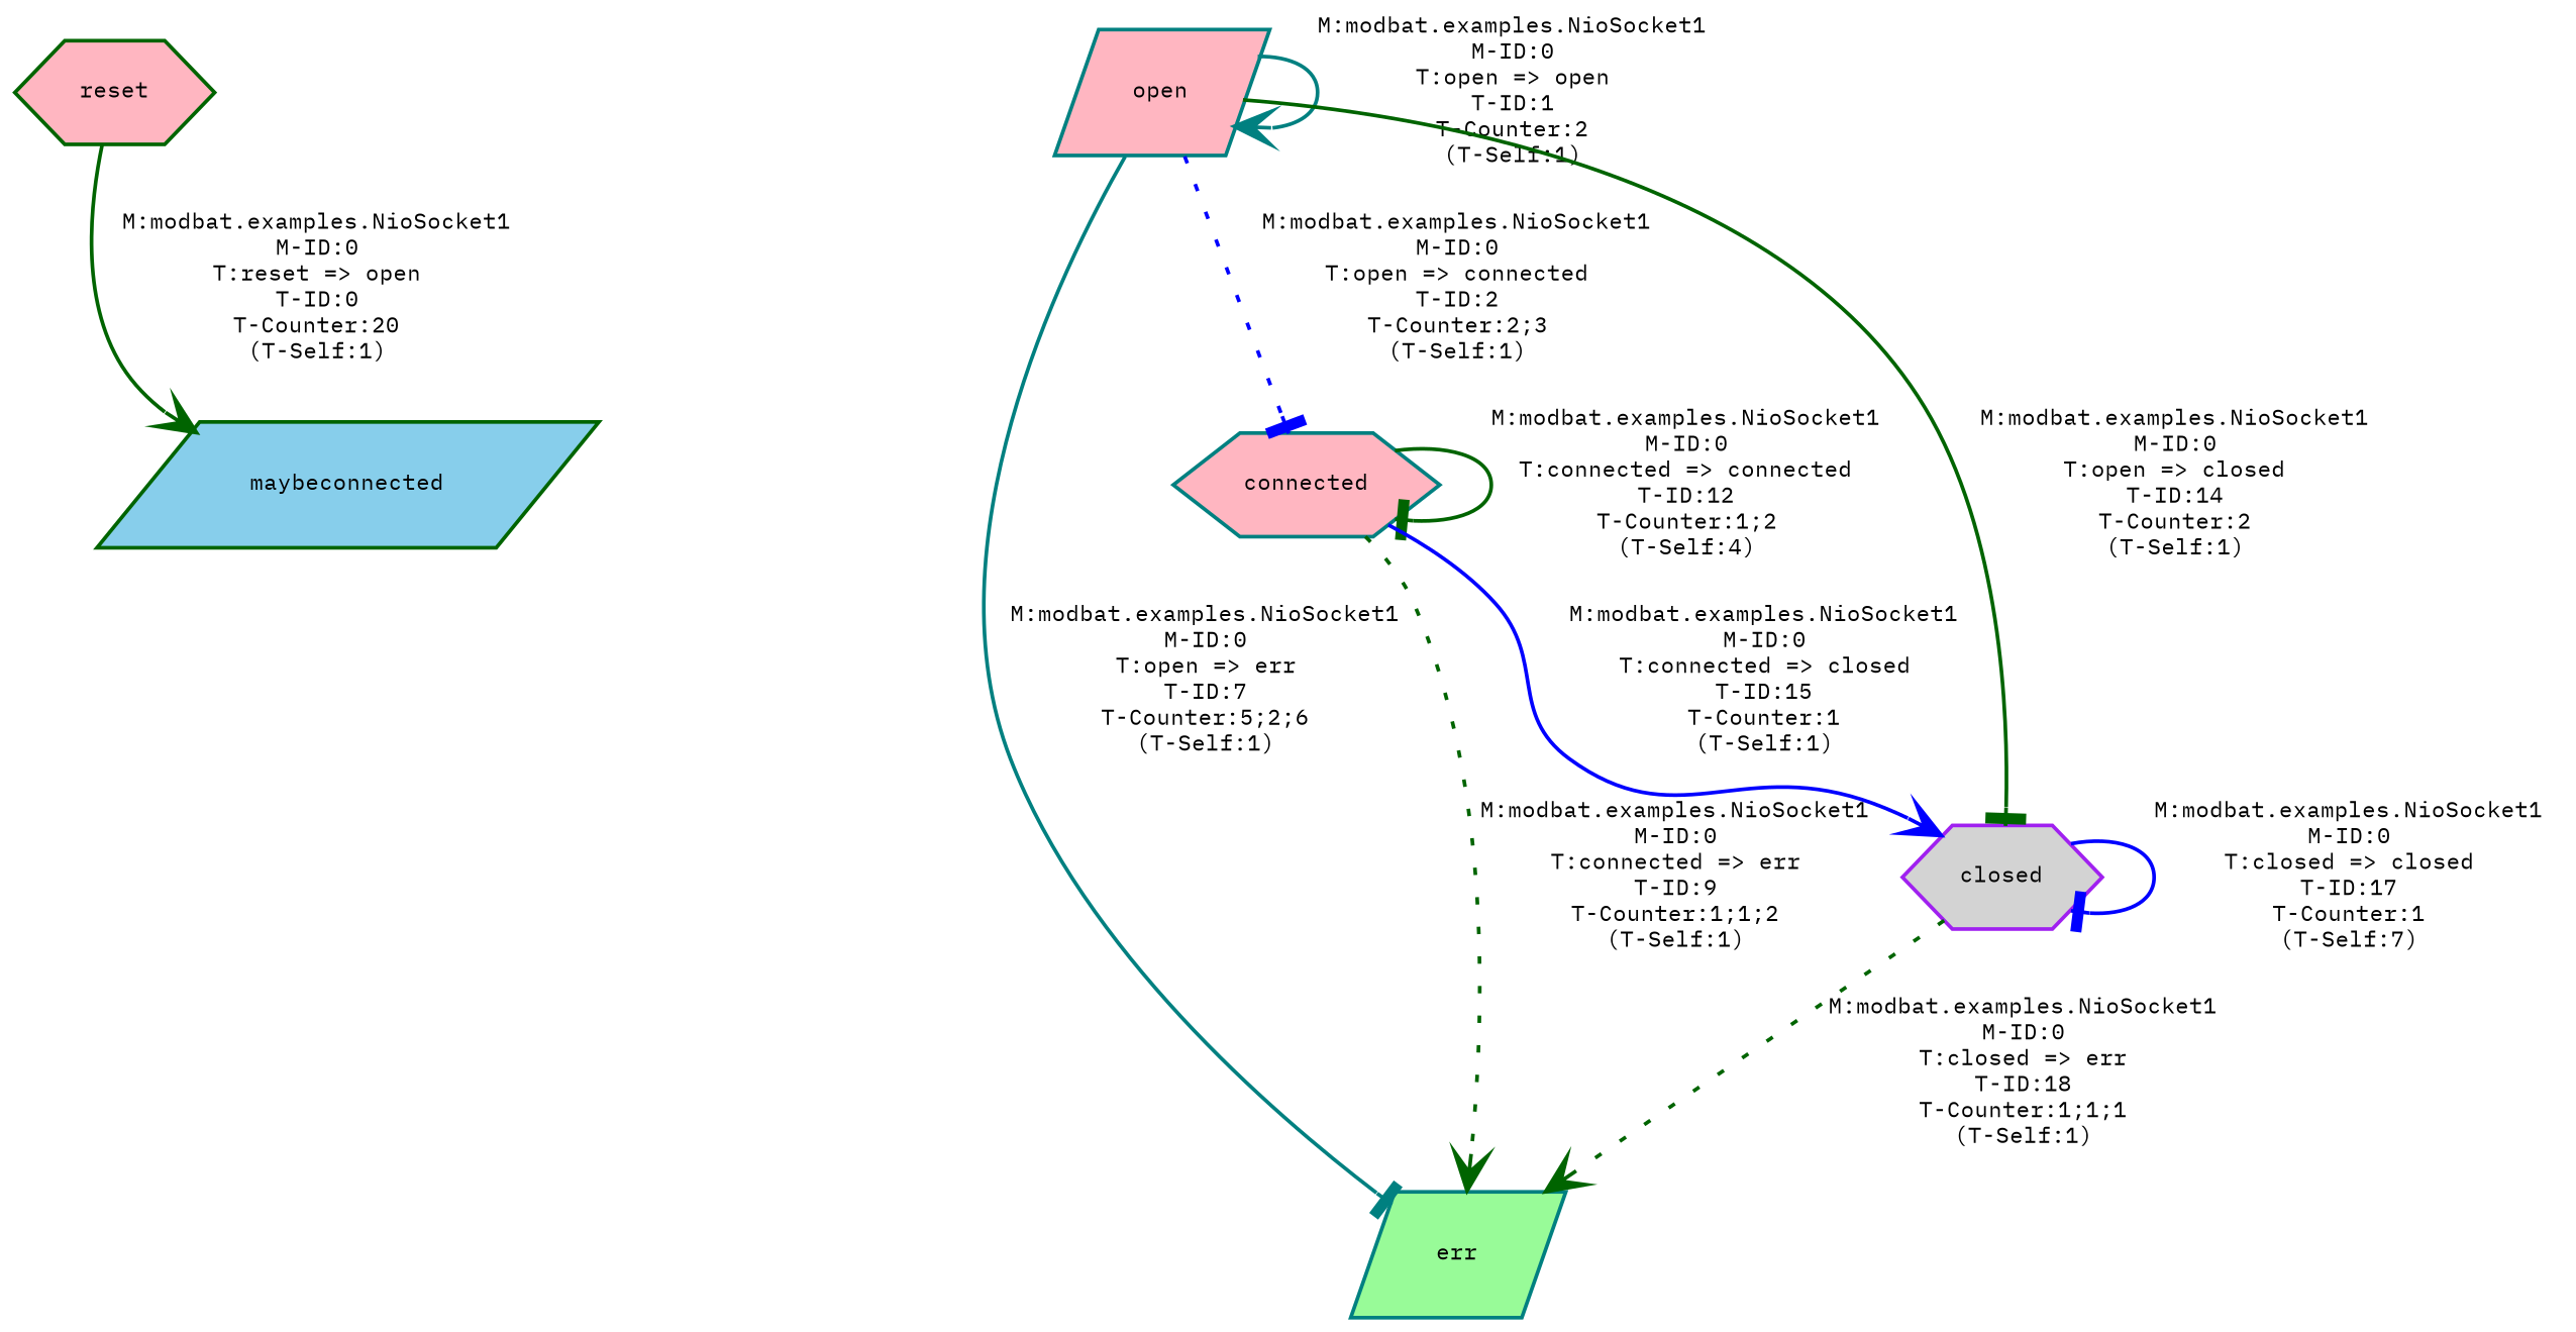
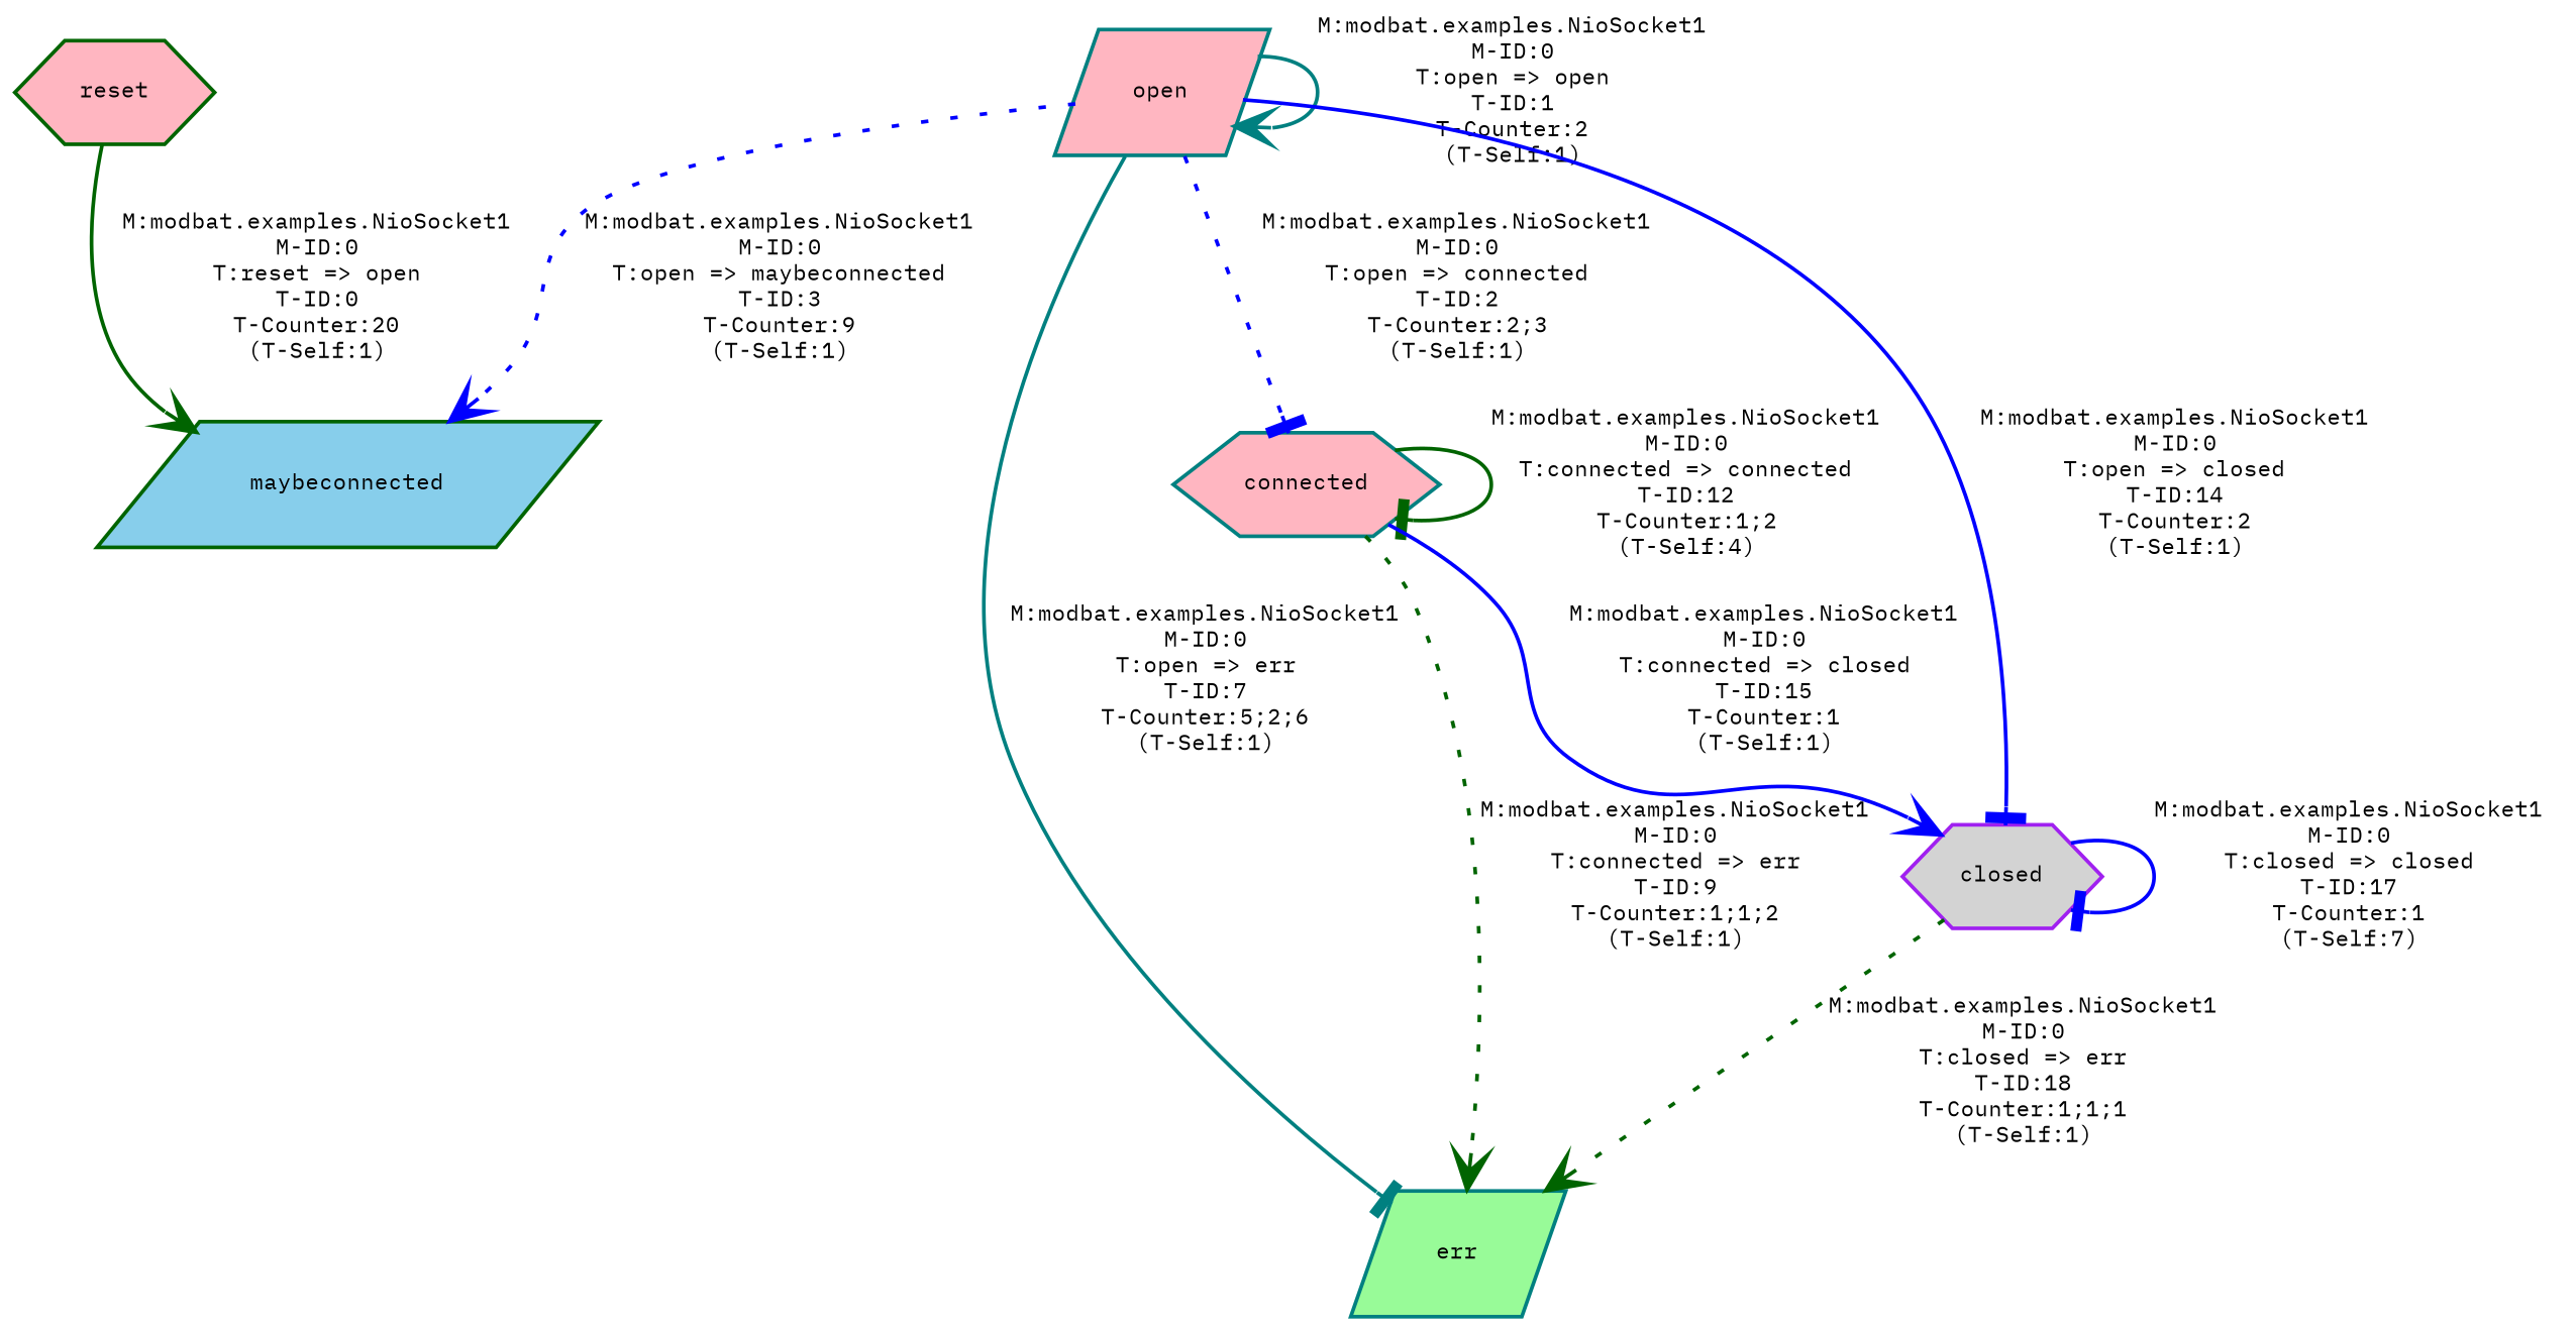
  digraph {
    fontname="IBM Plex Mono"
    nodesep=0.2
    rankdir=TB
    ranksep=0.3
    node [color=teal fillcolor=lightpink fontname="IBM Plex Mono" fontsize=6.0 margin=0.07 shape=hexagon style=filled]
    edge [arrowhead=vee color=darkgreen fontname="IBM Plex Mono" fontsize=6.0 margin=0.05 style=solid]
    reset [color=darkgreen height=0.1]
    maybeconnected [color=darkgreen fillcolor=skyblue height=0.1 shape=parallelogram]
    open [height=0.1 shape=parallelogram]
    connected [height=0.1]
    err [fillcolor=palegreen height=0.1 shape=parallelogram]
    closed [color=purple fillcolor=lightgrey height=0.1]
    reset -> maybeconnected [label="M:modbat.examples.NioSocket1\nM-ID:0\nT:reset => open\nT-ID:0\nT-Counter:20\n(T-Self:1)"]
+   open -> maybeconnected [color=blue label="M:modbat.examples.NioSocket1\nM-ID:0\nT:open => maybeconnected\nT-ID:3\nT-Counter:9\n(T-Self:1)" style=dotted]
    open -> open [color=teal label="M:modbat.examples.NioSocket1\nM-ID:0\nT:open => open\nT-ID:1\nT-Counter:2\n(T-Self:1)"]
    open -> connected [arrowhead=tee color=blue label="M:modbat.examples.NioSocket1\nM-ID:0\nT:open => connected\nT-ID:2\nT-Counter:2;3\n(T-Self:1)" style=dotted]
    open -> err [arrowhead=tee color=teal label="M:modbat.examples.NioSocket1\nM-ID:0\nT:open => err\nT-ID:7\nT-Counter:5;2;6\n(T-Self:1)"]
-   open -> closed [arrowhead=tee label="M:modbat.examples.NioSocket1\nM-ID:0\nT:open => closed\nT-ID:14\nT-Counter:2\n(T-Self:1)"]
+   open -> closed [arrowhead=tee color=blue label="M:modbat.examples.NioSocket1\nM-ID:0\nT:open => closed\nT-ID:14\nT-Counter:2\n(T-Self:1)"]
    connected -> connected [arrowhead=tee label="M:modbat.examples.NioSocket1\nM-ID:0\nT:connected => connected\nT-ID:12\nT-Counter:1;2\n(T-Self:4)"]
    connected -> err [label="M:modbat.examples.NioSocket1\nM-ID:0\nT:connected => err\nT-ID:9\nT-Counter:1;1;2\n(T-Self:1)" style=dotted]
    connected -> closed [color=blue label="M:modbat.examples.NioSocket1\nM-ID:0\nT:connected => closed\nT-ID:15\nT-Counter:1\n(T-Self:1)"]
    closed -> err [label="M:modbat.examples.NioSocket1\nM-ID:0\nT:closed => err\nT-ID:18\nT-Counter:1;1;1\n(T-Self:1)" style=dotted]
    closed -> closed [arrowhead=tee color=blue label="M:modbat.examples.NioSocket1\nM-ID:0\nT:closed => closed\nT-ID:17\nT-Counter:1\n(T-Self:7)"]
  }
